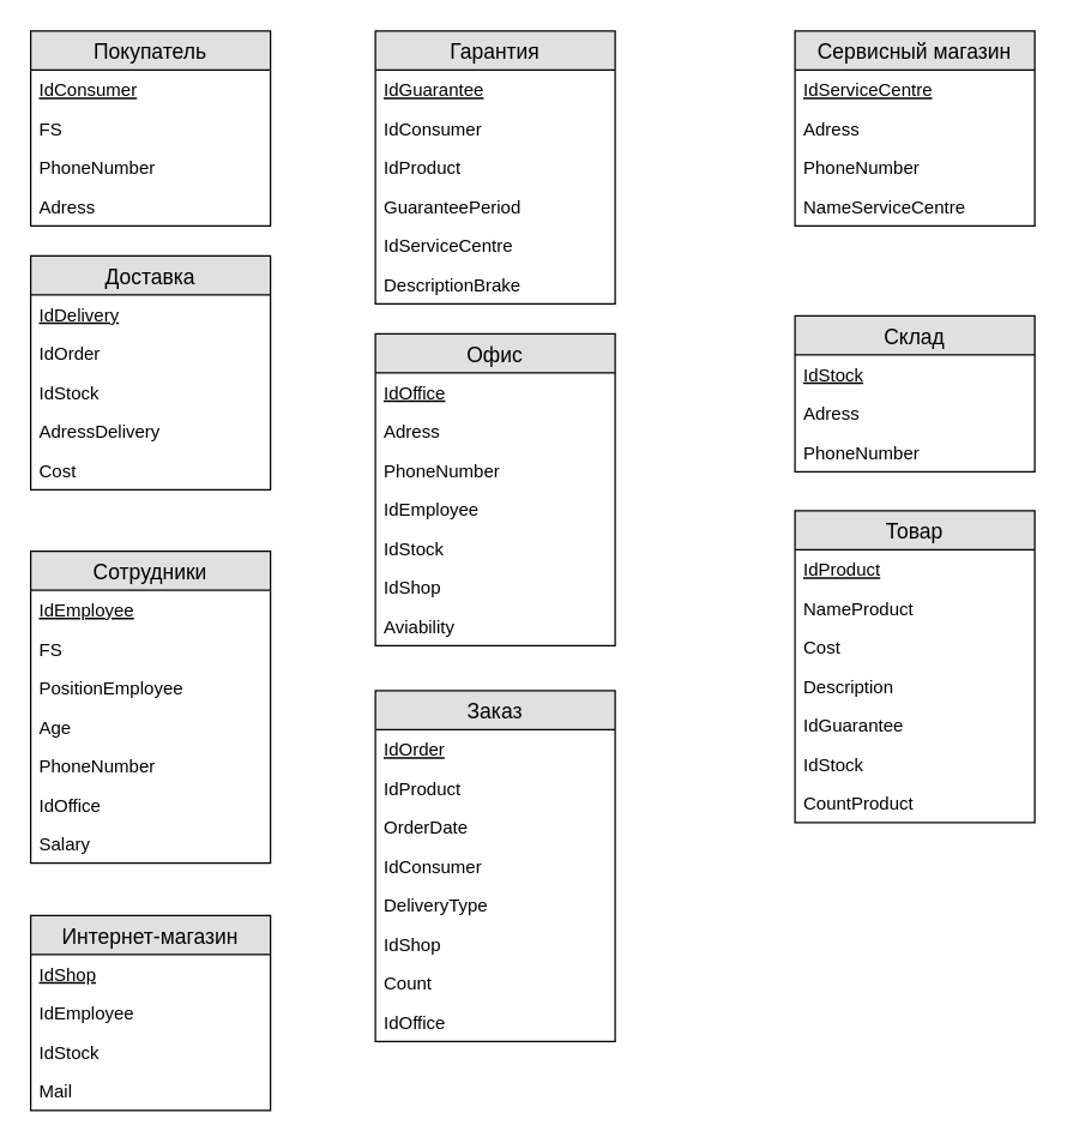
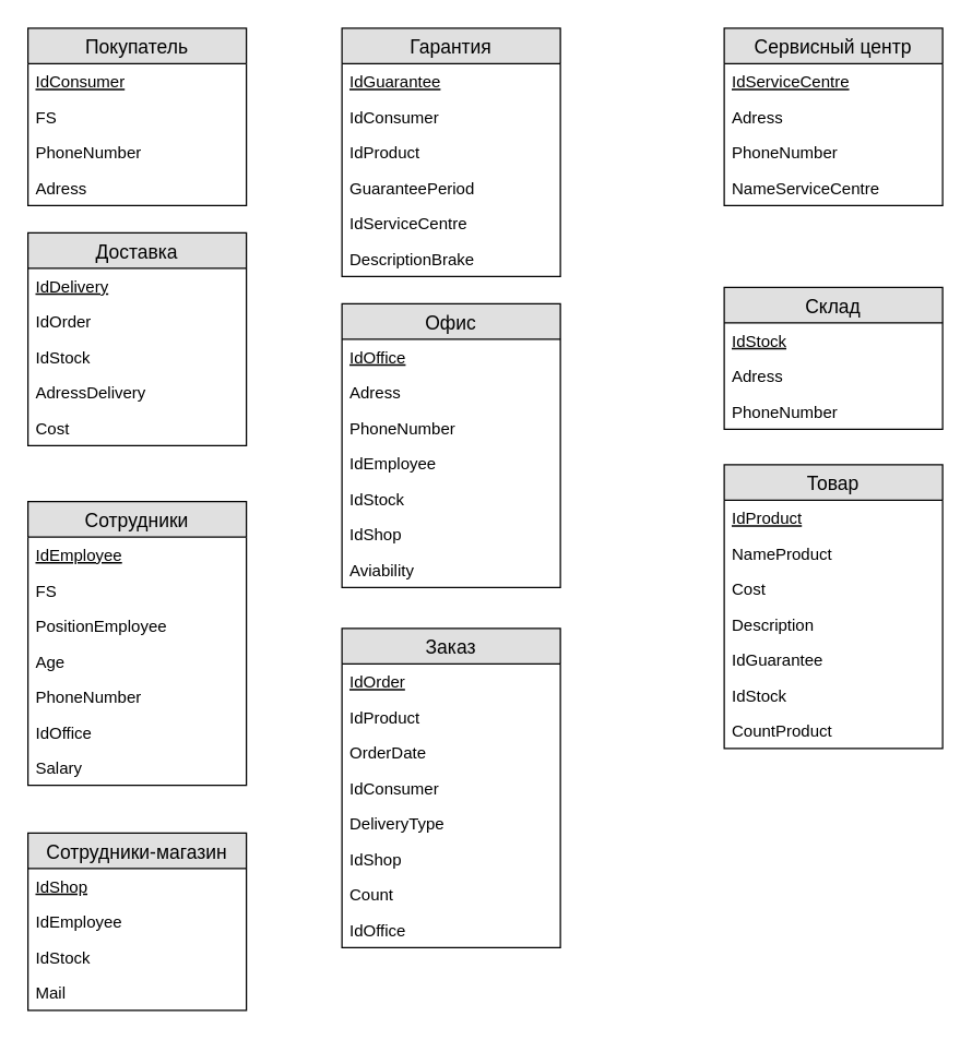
  <mxCell id="0" />
  <mxCell id="1" parent="0" />
  <mxCell id="2" value="Покупатель" style="swimlane;fontStyle=0;childLayout=stackLayout;horizontal=1;startSize=26;fillColor=#e0e0e0;horizontalStack=0;resizeParent=1;resizeParentMax=0;resizeLast=0;collapsible=1;marginBottom=0;swimlaneFillColor=#ffffff;align=center;fontSize=14;" vertex="1" parent="1"><mxGeometry x="20" y="20" width="160" height="130" as="geometry" /></mxCell>
  <mxCell id="3" value="IdConsumer" style="text;strokeColor=none;fillColor=none;spacingLeft=4;spacingRight=4;overflow=hidden;rotatable=0;points=[[0,0.5],[1,0.5]];portConstraint=eastwest;fontSize=12;fontStyle=4" vertex="1" parent="2"><mxGeometry y="26" width="160" height="26" as="geometry" /></mxCell>
  <mxCell id="4" value="FS" style="text;strokeColor=none;fillColor=none;spacingLeft=4;spacingRight=4;overflow=hidden;rotatable=0;points=[[0,0.5],[1,0.5]];portConstraint=eastwest;fontSize=12;" vertex="1" parent="2"><mxGeometry y="52" width="160" height="26" as="geometry" /></mxCell>
  <mxCell id="5" value="PhoneNumber" style="text;strokeColor=none;fillColor=none;spacingLeft=4;spacingRight=4;overflow=hidden;rotatable=0;points=[[0,0.5],[1,0.5]];portConstraint=eastwest;fontSize=12;" vertex="1" parent="2"><mxGeometry y="78" width="160" height="26" as="geometry" /></mxCell>
  <mxCell id="6" value="Adress" style="text;strokeColor=none;fillColor=none;spacingLeft=4;spacingRight=4;overflow=hidden;rotatable=0;points=[[0,0.5],[1,0.5]];portConstraint=eastwest;fontSize=12;" vertex="1" parent="2"><mxGeometry y="104" width="160" height="26" as="geometry" /></mxCell>
  <mxCell id="7" value="Доставка" style="swimlane;fontStyle=0;childLayout=stackLayout;horizontal=1;startSize=26;fillColor=#e0e0e0;horizontalStack=0;resizeParent=1;resizeParentMax=0;resizeLast=0;collapsible=1;marginBottom=0;swimlaneFillColor=#ffffff;align=center;fontSize=14;" vertex="1" parent="1"><mxGeometry x="20" y="170" width="160" height="156" as="geometry" /></mxCell>
  <mxCell id="8" value="IdDelivery" style="text;strokeColor=none;fillColor=none;spacingLeft=4;spacingRight=4;overflow=hidden;rotatable=0;points=[[0,0.5],[1,0.5]];portConstraint=eastwest;fontSize=12;fontStyle=4" vertex="1" parent="7"><mxGeometry y="26" width="160" height="26" as="geometry" /></mxCell>
  <mxCell id="9" value="IdOrder" style="text;strokeColor=none;fillColor=none;spacingLeft=4;spacingRight=4;overflow=hidden;rotatable=0;points=[[0,0.5],[1,0.5]];portConstraint=eastwest;fontSize=12;" vertex="1" parent="7"><mxGeometry y="52" width="160" height="26" as="geometry" /></mxCell>
  <mxCell id="10" value="IdStock" style="text;strokeColor=none;fillColor=none;spacingLeft=4;spacingRight=4;overflow=hidden;rotatable=0;points=[[0,0.5],[1,0.5]];portConstraint=eastwest;fontSize=12;" vertex="1" parent="7"><mxGeometry y="78" width="160" height="26" as="geometry" /></mxCell>
  <mxCell id="11" value="AdressDelivery" style="text;strokeColor=none;fillColor=none;spacingLeft=4;spacingRight=4;overflow=hidden;rotatable=0;points=[[0,0.5],[1,0.5]];portConstraint=eastwest;fontSize=12;" vertex="1" parent="7"><mxGeometry y="104" width="160" height="26" as="geometry" /></mxCell>
  <mxCell id="12" value="Cost" style="text;strokeColor=none;fillColor=none;spacingLeft=4;spacingRight=4;overflow=hidden;rotatable=0;points=[[0,0.5],[1,0.5]];portConstraint=eastwest;fontSize=12;" vertex="1" parent="7"><mxGeometry y="130" width="160" height="26" as="geometry" /></mxCell>
  <mxCell id="13" value="Сотрудники" style="swimlane;fontStyle=0;childLayout=stackLayout;horizontal=1;startSize=26;fillColor=#e0e0e0;horizontalStack=0;resizeParent=1;resizeParentMax=0;resizeLast=0;collapsible=1;marginBottom=0;swimlaneFillColor=#ffffff;align=center;fontSize=14;" vertex="1" parent="1"><mxGeometry x="20" y="367" width="160" height="208" as="geometry" /></mxCell>
  <mxCell id="14" value="IdEmployee" style="text;strokeColor=none;fillColor=none;spacingLeft=4;spacingRight=4;overflow=hidden;rotatable=0;points=[[0,0.5],[1,0.5]];portConstraint=eastwest;fontSize=12;fontStyle=4" vertex="1" parent="13"><mxGeometry y="26" width="160" height="26" as="geometry" /></mxCell>
  <mxCell id="15" value="FS" style="text;strokeColor=none;fillColor=none;spacingLeft=4;spacingRight=4;overflow=hidden;rotatable=0;points=[[0,0.5],[1,0.5]];portConstraint=eastwest;fontSize=12;" vertex="1" parent="13"><mxGeometry y="52" width="160" height="26" as="geometry" /></mxCell>
  <mxCell id="16" value="PositionEmployee" style="text;strokeColor=none;fillColor=none;spacingLeft=4;spacingRight=4;overflow=hidden;rotatable=0;points=[[0,0.5],[1,0.5]];portConstraint=eastwest;fontSize=12;" vertex="1" parent="13"><mxGeometry y="78" width="160" height="26" as="geometry" /></mxCell>
  <mxCell id="17" value="Age" style="text;strokeColor=none;fillColor=none;spacingLeft=4;spacingRight=4;overflow=hidden;rotatable=0;points=[[0,0.5],[1,0.5]];portConstraint=eastwest;fontSize=12;" vertex="1" parent="13"><mxGeometry y="104" width="160" height="26" as="geometry" /></mxCell>
  <mxCell id="18" value="PhoneNumber" style="text;strokeColor=none;fillColor=none;spacingLeft=4;spacingRight=4;overflow=hidden;rotatable=0;points=[[0,0.5],[1,0.5]];portConstraint=eastwest;fontSize=12;" vertex="1" parent="13"><mxGeometry y="130" width="160" height="26" as="geometry" /></mxCell>
  <mxCell id="19" value="IdOffice" style="text;strokeColor=none;fillColor=none;spacingLeft=4;spacingRight=4;overflow=hidden;rotatable=0;points=[[0,0.5],[1,0.5]];portConstraint=eastwest;fontSize=12;" vertex="1" parent="13"><mxGeometry y="156" width="160" height="26" as="geometry" /></mxCell>
  <mxCell id="20" value="Salary" style="text;strokeColor=none;fillColor=none;spacingLeft=4;spacingRight=4;overflow=hidden;rotatable=0;points=[[0,0.5],[1,0.5]];portConstraint=eastwest;fontSize=12;" vertex="1" parent="13"><mxGeometry y="182" width="160" height="26" as="geometry" /></mxCell>
- <mxCell id="21" value="Интернет-магазин" style="swimlane;fontStyle=0;childLayout=stackLayout;horizontal=1;startSize=26;fillColor=#e0e0e0;horizontalStack=0;resizeParent=1;resizeParentMax=0;resizeLast=0;collapsible=1;marginBottom=0;swimlaneFillColor=#ffffff;align=center;fontSize=14;" vertex="1" parent="1"><mxGeometry x="20" y="610" width="160" height="130" as="geometry" /></mxCell>
+ <mxCell id="21" value="Сотрудники-магазин" style="swimlane;fontStyle=0;childLayout=stackLayout;horizontal=1;startSize=26;fillColor=#e0e0e0;horizontalStack=0;resizeParent=1;resizeParentMax=0;resizeLast=0;collapsible=1;marginBottom=0;swimlaneFillColor=#ffffff;align=center;fontSize=14;" vertex="1" parent="1"><mxGeometry x="20" y="610" width="160" height="130" as="geometry" /></mxCell>
  <mxCell id="22" value="IdShop" style="text;strokeColor=none;fillColor=none;spacingLeft=4;spacingRight=4;overflow=hidden;rotatable=0;points=[[0,0.5],[1,0.5]];portConstraint=eastwest;fontSize=12;fontStyle=4" vertex="1" parent="21"><mxGeometry y="26" width="160" height="26" as="geometry" /></mxCell>
  <mxCell id="23" value="IdEmployee" style="text;strokeColor=none;fillColor=none;spacingLeft=4;spacingRight=4;overflow=hidden;rotatable=0;points=[[0,0.5],[1,0.5]];portConstraint=eastwest;fontSize=12;" vertex="1" parent="21"><mxGeometry y="52" width="160" height="26" as="geometry" /></mxCell>
  <mxCell id="24" value="IdStock" style="text;strokeColor=none;fillColor=none;spacingLeft=4;spacingRight=4;overflow=hidden;rotatable=0;points=[[0,0.5],[1,0.5]];portConstraint=eastwest;fontSize=12;" vertex="1" parent="21"><mxGeometry y="78" width="160" height="26" as="geometry" /></mxCell>
  <mxCell id="25" value="Mail" style="text;strokeColor=none;fillColor=none;spacingLeft=4;spacingRight=4;overflow=hidden;rotatable=0;points=[[0,0.5],[1,0.5]];portConstraint=eastwest;fontSize=12;" vertex="1" parent="21"><mxGeometry y="104" width="160" height="26" as="geometry" /></mxCell>
  <mxCell id="26" value="Товар" style="swimlane;fontStyle=0;childLayout=stackLayout;horizontal=1;startSize=26;fillColor=#e0e0e0;horizontalStack=0;resizeParent=1;resizeParentMax=0;resizeLast=0;collapsible=1;marginBottom=0;swimlaneFillColor=#ffffff;align=center;fontSize=14;" vertex="1" parent="1"><mxGeometry x="530" y="340" width="160" height="208" as="geometry" /></mxCell>
  <mxCell id="27" value="IdProduct&#10;" style="text;strokeColor=none;fillColor=none;spacingLeft=4;spacingRight=4;overflow=hidden;rotatable=0;points=[[0,0.5],[1,0.5]];portConstraint=eastwest;fontSize=12;fontStyle=4" vertex="1" parent="26"><mxGeometry y="26" width="160" height="26" as="geometry" /></mxCell>
  <mxCell id="28" value="NameProduct" style="text;strokeColor=none;fillColor=none;spacingLeft=4;spacingRight=4;overflow=hidden;rotatable=0;points=[[0,0.5],[1,0.5]];portConstraint=eastwest;fontSize=12;" vertex="1" parent="26"><mxGeometry y="52" width="160" height="26" as="geometry" /></mxCell>
  <mxCell id="29" value="Cost" style="text;strokeColor=none;fillColor=none;spacingLeft=4;spacingRight=4;overflow=hidden;rotatable=0;points=[[0,0.5],[1,0.5]];portConstraint=eastwest;fontSize=12;" vertex="1" parent="26"><mxGeometry y="78" width="160" height="26" as="geometry" /></mxCell>
  <mxCell id="30" value="Description" style="text;strokeColor=none;fillColor=none;spacingLeft=4;spacingRight=4;overflow=hidden;rotatable=0;points=[[0,0.5],[1,0.5]];portConstraint=eastwest;fontSize=12;" vertex="1" parent="26"><mxGeometry y="104" width="160" height="26" as="geometry" /></mxCell>
  <mxCell id="31" value="IdGuarantee" style="text;strokeColor=none;fillColor=none;spacingLeft=4;spacingRight=4;overflow=hidden;rotatable=0;points=[[0,0.5],[1,0.5]];portConstraint=eastwest;fontSize=12;" vertex="1" parent="26"><mxGeometry y="130" width="160" height="26" as="geometry" /></mxCell>
  <mxCell id="32" value="IdStock" style="text;strokeColor=none;fillColor=none;spacingLeft=4;spacingRight=4;overflow=hidden;rotatable=0;points=[[0,0.5],[1,0.5]];portConstraint=eastwest;fontSize=12;" vertex="1" parent="26"><mxGeometry y="156" width="160" height="26" as="geometry" /></mxCell>
  <mxCell id="33" value="CountProduct" style="text;strokeColor=none;fillColor=none;spacingLeft=4;spacingRight=4;overflow=hidden;rotatable=0;points=[[0,0.5],[1,0.5]];portConstraint=eastwest;fontSize=12;" vertex="1" parent="26"><mxGeometry y="182" width="160" height="26" as="geometry" /></mxCell>
  <mxCell id="34" value="Заказ" style="swimlane;fontStyle=0;childLayout=stackLayout;horizontal=1;startSize=26;fillColor=#e0e0e0;horizontalStack=0;resizeParent=1;resizeParentMax=0;resizeLast=0;collapsible=1;marginBottom=0;swimlaneFillColor=#ffffff;align=center;fontSize=14;" vertex="1" parent="1"><mxGeometry x="250" y="460" width="160" height="234" as="geometry" /></mxCell>
  <mxCell id="35" value="IdOrder" style="text;strokeColor=none;fillColor=none;spacingLeft=4;spacingRight=4;overflow=hidden;rotatable=0;points=[[0,0.5],[1,0.5]];portConstraint=eastwest;fontSize=12;fontStyle=4" vertex="1" parent="34"><mxGeometry y="26" width="160" height="26" as="geometry" /></mxCell>
  <mxCell id="36" value="IdProduct" style="text;strokeColor=none;fillColor=none;spacingLeft=4;spacingRight=4;overflow=hidden;rotatable=0;points=[[0,0.5],[1,0.5]];portConstraint=eastwest;fontSize=12;" vertex="1" parent="34"><mxGeometry y="52" width="160" height="26" as="geometry" /></mxCell>
  <mxCell id="37" value="OrderDate" style="text;strokeColor=none;fillColor=none;spacingLeft=4;spacingRight=4;overflow=hidden;rotatable=0;points=[[0,0.5],[1,0.5]];portConstraint=eastwest;fontSize=12;" vertex="1" parent="34"><mxGeometry y="78" width="160" height="26" as="geometry" /></mxCell>
  <mxCell id="38" value="IdConsumer" style="text;strokeColor=none;fillColor=none;spacingLeft=4;spacingRight=4;overflow=hidden;rotatable=0;points=[[0,0.5],[1,0.5]];portConstraint=eastwest;fontSize=12;" vertex="1" parent="34"><mxGeometry y="104" width="160" height="26" as="geometry" /></mxCell>
  <mxCell id="39" value="DeliveryType" style="text;strokeColor=none;fillColor=none;spacingLeft=4;spacingRight=4;overflow=hidden;rotatable=0;points=[[0,0.5],[1,0.5]];portConstraint=eastwest;fontSize=12;" vertex="1" parent="34"><mxGeometry y="130" width="160" height="26" as="geometry" /></mxCell>
  <mxCell id="40" value="IdShop" style="text;strokeColor=none;fillColor=none;spacingLeft=4;spacingRight=4;overflow=hidden;rotatable=0;points=[[0,0.5],[1,0.5]];portConstraint=eastwest;fontSize=12;" vertex="1" parent="34"><mxGeometry y="156" width="160" height="26" as="geometry" /></mxCell>
  <mxCell id="41" value="Count" style="text;strokeColor=none;fillColor=none;spacingLeft=4;spacingRight=4;overflow=hidden;rotatable=0;points=[[0,0.5],[1,0.5]];portConstraint=eastwest;fontSize=12;" vertex="1" parent="34"><mxGeometry y="182" width="160" height="26" as="geometry" /></mxCell>
  <mxCell id="42" value="IdOffice" style="text;strokeColor=none;fillColor=none;spacingLeft=4;spacingRight=4;overflow=hidden;rotatable=0;points=[[0,0.5],[1,0.5]];portConstraint=eastwest;fontSize=12;" vertex="1" parent="34"><mxGeometry y="208" width="160" height="26" as="geometry" /></mxCell>
  <mxCell id="43" value="Офис" style="swimlane;fontStyle=0;childLayout=stackLayout;horizontal=1;startSize=26;fillColor=#e0e0e0;horizontalStack=0;resizeParent=1;resizeParentMax=0;resizeLast=0;collapsible=1;marginBottom=0;swimlaneFillColor=#ffffff;align=center;fontSize=14;" vertex="1" parent="1"><mxGeometry x="250" y="222" width="160" height="208" as="geometry" /></mxCell>
  <mxCell id="44" value="IdOffice" style="text;strokeColor=none;fillColor=none;spacingLeft=4;spacingRight=4;overflow=hidden;rotatable=0;points=[[0,0.5],[1,0.5]];portConstraint=eastwest;fontSize=12;fontStyle=4" vertex="1" parent="43"><mxGeometry y="26" width="160" height="26" as="geometry" /></mxCell>
  <mxCell id="45" value="Adress" style="text;strokeColor=none;fillColor=none;spacingLeft=4;spacingRight=4;overflow=hidden;rotatable=0;points=[[0,0.5],[1,0.5]];portConstraint=eastwest;fontSize=12;" vertex="1" parent="43"><mxGeometry y="52" width="160" height="26" as="geometry" /></mxCell>
  <mxCell id="46" value="PhoneNumber" style="text;strokeColor=none;fillColor=none;spacingLeft=4;spacingRight=4;overflow=hidden;rotatable=0;points=[[0,0.5],[1,0.5]];portConstraint=eastwest;fontSize=12;" vertex="1" parent="43"><mxGeometry y="78" width="160" height="26" as="geometry" /></mxCell>
  <mxCell id="47" value="IdEmployee" style="text;strokeColor=none;fillColor=none;spacingLeft=4;spacingRight=4;overflow=hidden;rotatable=0;points=[[0,0.5],[1,0.5]];portConstraint=eastwest;fontSize=12;" vertex="1" parent="43"><mxGeometry y="104" width="160" height="26" as="geometry" /></mxCell>
  <mxCell id="48" value="IdStock" style="text;strokeColor=none;fillColor=none;spacingLeft=4;spacingRight=4;overflow=hidden;rotatable=0;points=[[0,0.5],[1,0.5]];portConstraint=eastwest;fontSize=12;" vertex="1" parent="43"><mxGeometry y="130" width="160" height="26" as="geometry" /></mxCell>
  <mxCell id="49" value="IdShop" style="text;strokeColor=none;fillColor=none;spacingLeft=4;spacingRight=4;overflow=hidden;rotatable=0;points=[[0,0.5],[1,0.5]];portConstraint=eastwest;fontSize=12;" vertex="1" parent="43"><mxGeometry y="156" width="160" height="26" as="geometry" /></mxCell>
  <mxCell id="50" value="Aviability" style="text;strokeColor=none;fillColor=none;spacingLeft=4;spacingRight=4;overflow=hidden;rotatable=0;points=[[0,0.5],[1,0.5]];portConstraint=eastwest;fontSize=12;" vertex="1" parent="43"><mxGeometry y="182" width="160" height="26" as="geometry" /></mxCell>
  <mxCell id="51" value="Гарантия" style="swimlane;fontStyle=0;childLayout=stackLayout;horizontal=1;startSize=26;fillColor=#e0e0e0;horizontalStack=0;resizeParent=1;resizeParentMax=0;resizeLast=0;collapsible=1;marginBottom=0;swimlaneFillColor=#ffffff;align=center;fontSize=14;" vertex="1" parent="1"><mxGeometry x="250" y="20" width="160" height="182" as="geometry" /></mxCell>
  <mxCell id="52" value="IdGuarantee" style="text;strokeColor=none;fillColor=none;spacingLeft=4;spacingRight=4;overflow=hidden;rotatable=0;points=[[0,0.5],[1,0.5]];portConstraint=eastwest;fontSize=12;fontStyle=4" vertex="1" parent="51"><mxGeometry y="26" width="160" height="26" as="geometry" /></mxCell>
  <mxCell id="53" value="IdConsumer" style="text;strokeColor=none;fillColor=none;spacingLeft=4;spacingRight=4;overflow=hidden;rotatable=0;points=[[0,0.5],[1,0.5]];portConstraint=eastwest;fontSize=12;" vertex="1" parent="51"><mxGeometry y="52" width="160" height="26" as="geometry" /></mxCell>
  <mxCell id="54" value="IdProduct" style="text;strokeColor=none;fillColor=none;spacingLeft=4;spacingRight=4;overflow=hidden;rotatable=0;points=[[0,0.5],[1,0.5]];portConstraint=eastwest;fontSize=12;" vertex="1" parent="51"><mxGeometry y="78" width="160" height="26" as="geometry" /></mxCell>
  <mxCell id="55" value="GuaranteePeriod" style="text;strokeColor=none;fillColor=none;spacingLeft=4;spacingRight=4;overflow=hidden;rotatable=0;points=[[0,0.5],[1,0.5]];portConstraint=eastwest;fontSize=12;" vertex="1" parent="51"><mxGeometry y="104" width="160" height="26" as="geometry" /></mxCell>
  <mxCell id="56" value="IdServiceCentre" style="text;strokeColor=none;fillColor=none;spacingLeft=4;spacingRight=4;overflow=hidden;rotatable=0;points=[[0,0.5],[1,0.5]];portConstraint=eastwest;fontSize=12;" vertex="1" parent="51"><mxGeometry y="130" width="160" height="26" as="geometry" /></mxCell>
  <mxCell id="57" value="DescriptionBrake" style="text;strokeColor=none;fillColor=none;spacingLeft=4;spacingRight=4;overflow=hidden;rotatable=0;points=[[0,0.5],[1,0.5]];portConstraint=eastwest;fontSize=12;" vertex="1" parent="51"><mxGeometry y="156" width="160" height="26" as="geometry" /></mxCell>
- <mxCell id="58" value="Сервисный магазин" style="swimlane;fontStyle=0;childLayout=stackLayout;horizontal=1;startSize=26;fillColor=#e0e0e0;horizontalStack=0;resizeParent=1;resizeParentMax=0;resizeLast=0;collapsible=1;marginBottom=0;swimlaneFillColor=#ffffff;align=center;fontSize=14;" vertex="1" parent="1"><mxGeometry x="530" y="20" width="160" height="130" as="geometry" /></mxCell>
+ <mxCell id="58" value="Сервисный центр" style="swimlane;fontStyle=0;childLayout=stackLayout;horizontal=1;startSize=26;fillColor=#e0e0e0;horizontalStack=0;resizeParent=1;resizeParentMax=0;resizeLast=0;collapsible=1;marginBottom=0;swimlaneFillColor=#ffffff;align=center;fontSize=14;" vertex="1" parent="1"><mxGeometry x="530" y="20" width="160" height="130" as="geometry" /></mxCell>
  <mxCell id="59" value="IdServiceCentre" style="text;strokeColor=none;fillColor=none;spacingLeft=4;spacingRight=4;overflow=hidden;rotatable=0;points=[[0,0.5],[1,0.5]];portConstraint=eastwest;fontSize=12;fontStyle=4" vertex="1" parent="58"><mxGeometry y="26" width="160" height="26" as="geometry" /></mxCell>
  <mxCell id="60" value="Adress" style="text;strokeColor=none;fillColor=none;spacingLeft=4;spacingRight=4;overflow=hidden;rotatable=0;points=[[0,0.5],[1,0.5]];portConstraint=eastwest;fontSize=12;" vertex="1" parent="58"><mxGeometry y="52" width="160" height="26" as="geometry" /></mxCell>
  <mxCell id="61" value="PhoneNumber" style="text;strokeColor=none;fillColor=none;spacingLeft=4;spacingRight=4;overflow=hidden;rotatable=0;points=[[0,0.5],[1,0.5]];portConstraint=eastwest;fontSize=12;" vertex="1" parent="58"><mxGeometry y="78" width="160" height="26" as="geometry" /></mxCell>
  <mxCell id="62" value="NameServiceCentre" style="text;strokeColor=none;fillColor=none;spacingLeft=4;spacingRight=4;overflow=hidden;rotatable=0;points=[[0,0.5],[1,0.5]];portConstraint=eastwest;fontSize=12;" vertex="1" parent="58"><mxGeometry y="104" width="160" height="26" as="geometry" /></mxCell>
  <mxCell id="63" value="Склад" style="swimlane;fontStyle=0;childLayout=stackLayout;horizontal=1;startSize=26;fillColor=#e0e0e0;horizontalStack=0;resizeParent=1;resizeParentMax=0;resizeLast=0;collapsible=1;marginBottom=0;swimlaneFillColor=#ffffff;align=center;fontSize=14;" vertex="1" parent="1"><mxGeometry x="530" y="210" width="160" height="104" as="geometry" /></mxCell>
  <mxCell id="64" value="IdStock" style="text;strokeColor=none;fillColor=none;spacingLeft=4;spacingRight=4;overflow=hidden;rotatable=0;points=[[0,0.5],[1,0.5]];portConstraint=eastwest;fontSize=12;fontStyle=4" vertex="1" parent="63"><mxGeometry y="26" width="160" height="26" as="geometry" /></mxCell>
  <mxCell id="65" value="Adress" style="text;strokeColor=none;fillColor=none;spacingLeft=4;spacingRight=4;overflow=hidden;rotatable=0;points=[[0,0.5],[1,0.5]];portConstraint=eastwest;fontSize=12;" vertex="1" parent="63"><mxGeometry y="52" width="160" height="26" as="geometry" /></mxCell>
  <mxCell id="66" value="PhoneNumber" style="text;strokeColor=none;fillColor=none;spacingLeft=4;spacingRight=4;overflow=hidden;rotatable=0;points=[[0,0.5],[1,0.5]];portConstraint=eastwest;fontSize=12;" vertex="1" parent="63"><mxGeometry y="78" width="160" height="26" as="geometry" /></mxCell>
